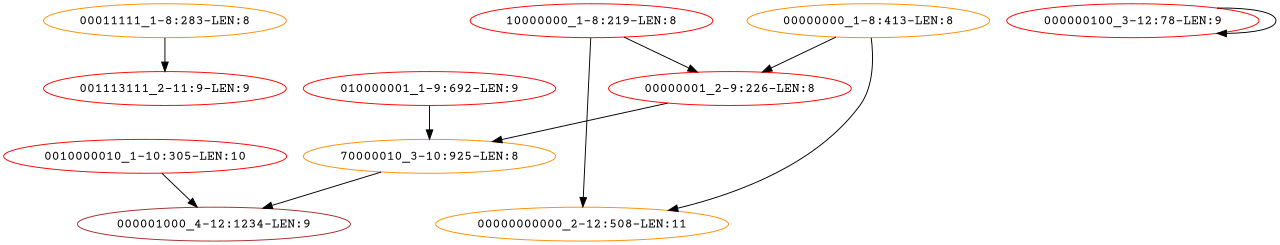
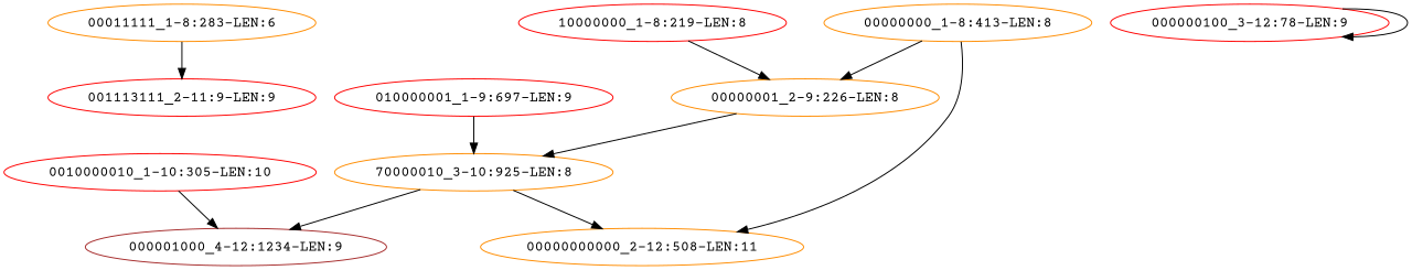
  digraph {
    fontname="Courier Prime"
    node [color=red fontname="Courier Prime"]
    edge [fontname="Courier Prime"]
    n1 [label="001113111_2-11:9-LEN:9"]
-   "00011111_1-8:283-LEN:8" [color=darkorange]
+   "00011111_1-8:283-LEN:8" [color=darkorange label="00011111_1-8:283-LEN:6"]
    "0010000010_1-10:305-LEN:10"
    "000001000_4-12:1234-LEN:9" [color=brown]
    "10000000_1-8:219-LEN:8"
    "00000000000_2-12:508-LEN:11" [color=darkorange]
-   "00000001_2-9:226-LEN:8"
+   "00000001_2-9:226-LEN:8" [color=darkorange]
    n8 [color=darkorange label="70000010_3-10:925-LEN:8"]
    "00000000_1-8:413-LEN:8" [color=darkorange]
    "000000100_3-12:78-LEN:9"
-   "010000001_1-9:697-LEN:9" [label="010000001_1-9:692-LEN:9"]
+   "010000001_1-9:697-LEN:9"
    "00011111_1-8:283-LEN:8" -> n1
    "0010000010_1-10:305-LEN:10" -> "000001000_4-12:1234-LEN:9"
-   "10000000_1-8:219-LEN:8" -> "00000000000_2-12:508-LEN:11"
+   n8 -> "00000000000_2-12:508-LEN:11"
    "10000000_1-8:219-LEN:8" -> "00000001_2-9:226-LEN:8"
    "00000001_2-9:226-LEN:8" -> n8
    n8 -> "000001000_4-12:1234-LEN:9"
    "00000000_1-8:413-LEN:8" -> "00000000000_2-12:508-LEN:11"
    "00000000_1-8:413-LEN:8" -> "00000001_2-9:226-LEN:8"
    "000000100_3-12:78-LEN:9" -> "000000100_3-12:78-LEN:9"
    "010000001_1-9:697-LEN:9" -> n8
  }
